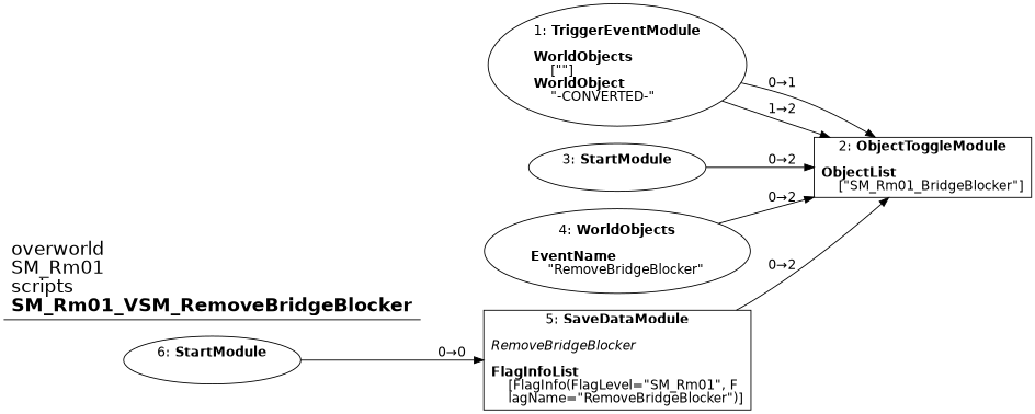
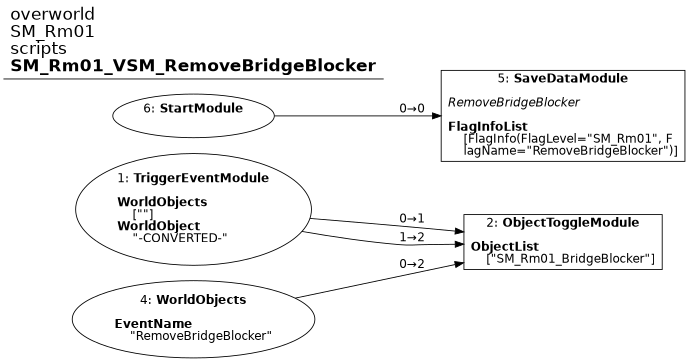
  digraph {
    fontname="DejaVu Sans"
    rankdir=LR
    splines=spline
    node [fontname="DejaVu Sans" shape=oval]
    edge [fontname="DejaVu Sans"]
    n1 [label=<1: <b>TriggerEventModule</b><br/><br/><b>WorldObjects</b><br align="left"/>    [&quot;&quot;]<br align="left"/><b>WorldObject</b><br align="left"/>    &quot;-CONVERTED-&quot;<br align="left"/>>]
    n2 [label=<2: <b>ObjectToggleModule</b><br/><br/><b>ObjectList</b><br align="left"/>    [&quot;SM_Rm01_BridgeBlocker&quot;]<br align="left"/>> shape=box]
-   n3 [label=<3: <b>StartModule</b><br/><br/>>]
    n4 [label=<4: <b>WorldObjects</b><br/><br/><b>EventName</b><br align="left"/>    &quot;RemoveBridgeBlocker&quot;<br align="left"/>>]
    n5 [label=<5: <b>SaveDataModule</b><br/><br/><i>RemoveBridgeBlocker<br align="left"/></i><br align="left"/><b>FlagInfoList</b><br align="left"/>    [FlagInfo(FlagLevel=&quot;SM_Rm01&quot;, F<br align="left"/>    lagName=&quot;RemoveBridgeBlocker&quot;)]<br align="left"/>> shape=box]
    n6 [label=<6: <b>StartModule</b><br/><br/>>]
    n7 [label=<<font point-size="20">overworld<br align="left"/>SM_Rm01<br align="left"/>scripts<br align="left"/><b>SM_Rm01_VSM_RemoveBridgeBlocker</b><br align="left"/></font>> shape=underline]
    n1 -> n2 [label="0→1"]
    n1 -> n2 [label="1→2"]
-   n3 -> n2 [label="0→2"]
    n4 -> n2 [label="0→2"]
-   n5 -> n2 [label="0→2"]
    n6 -> n5 [label="0→0"]
  }
